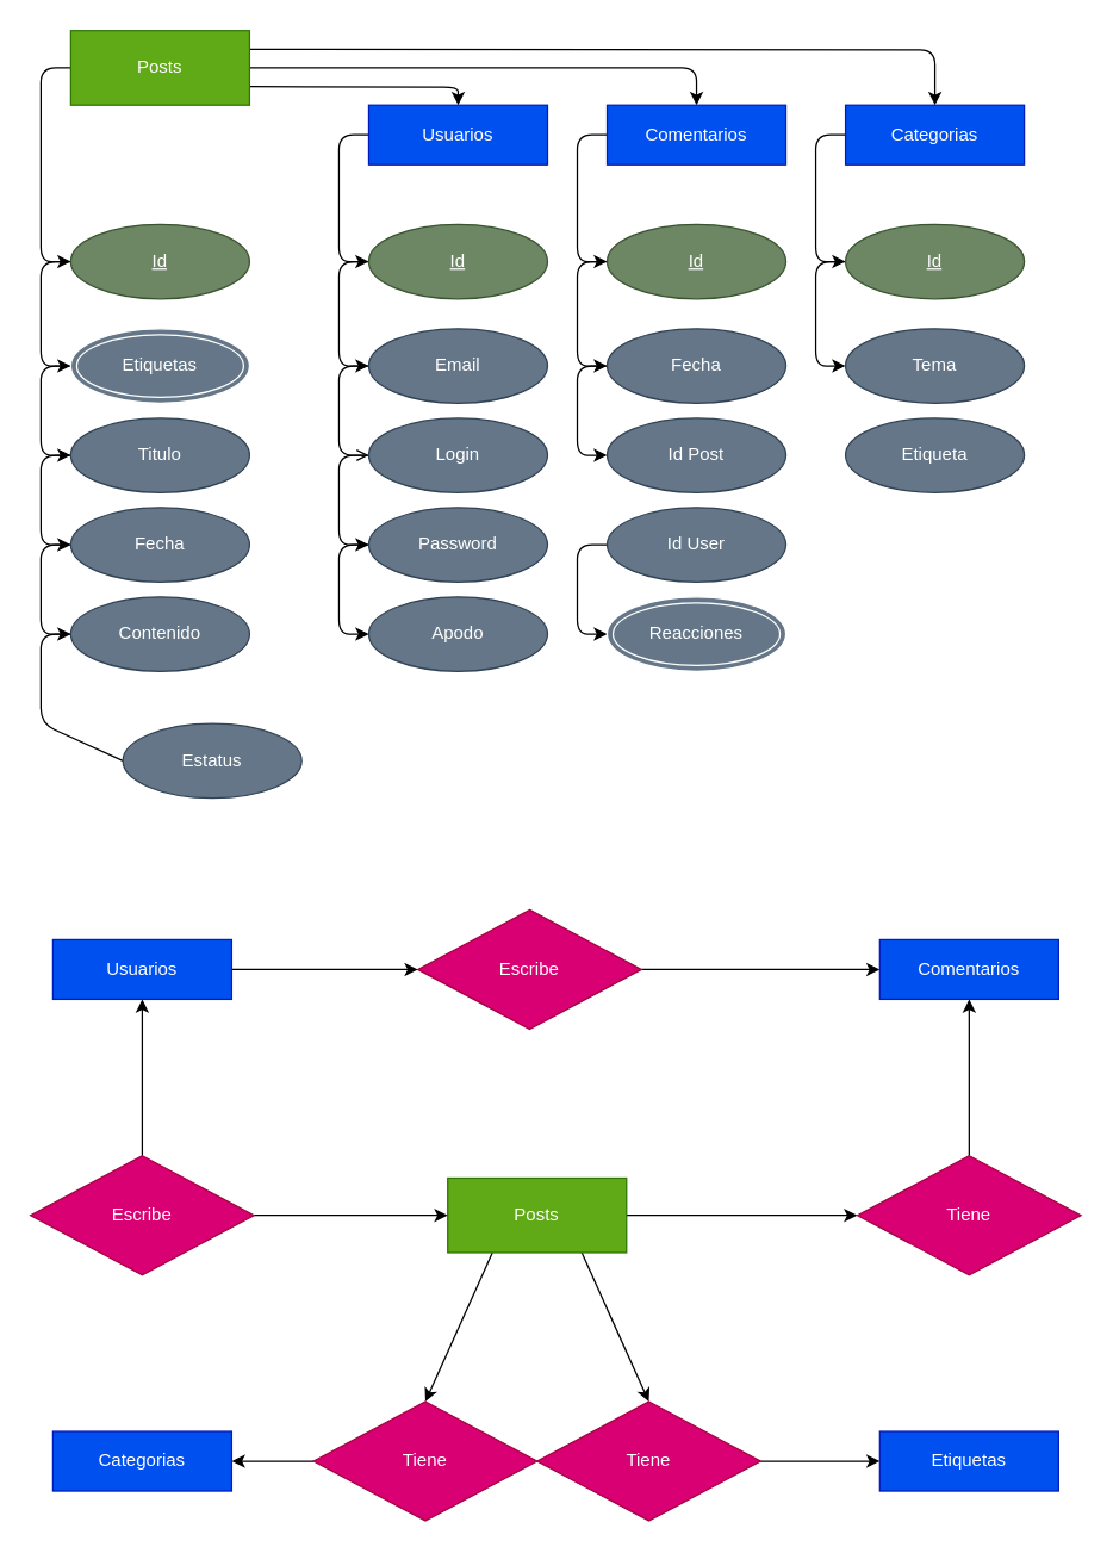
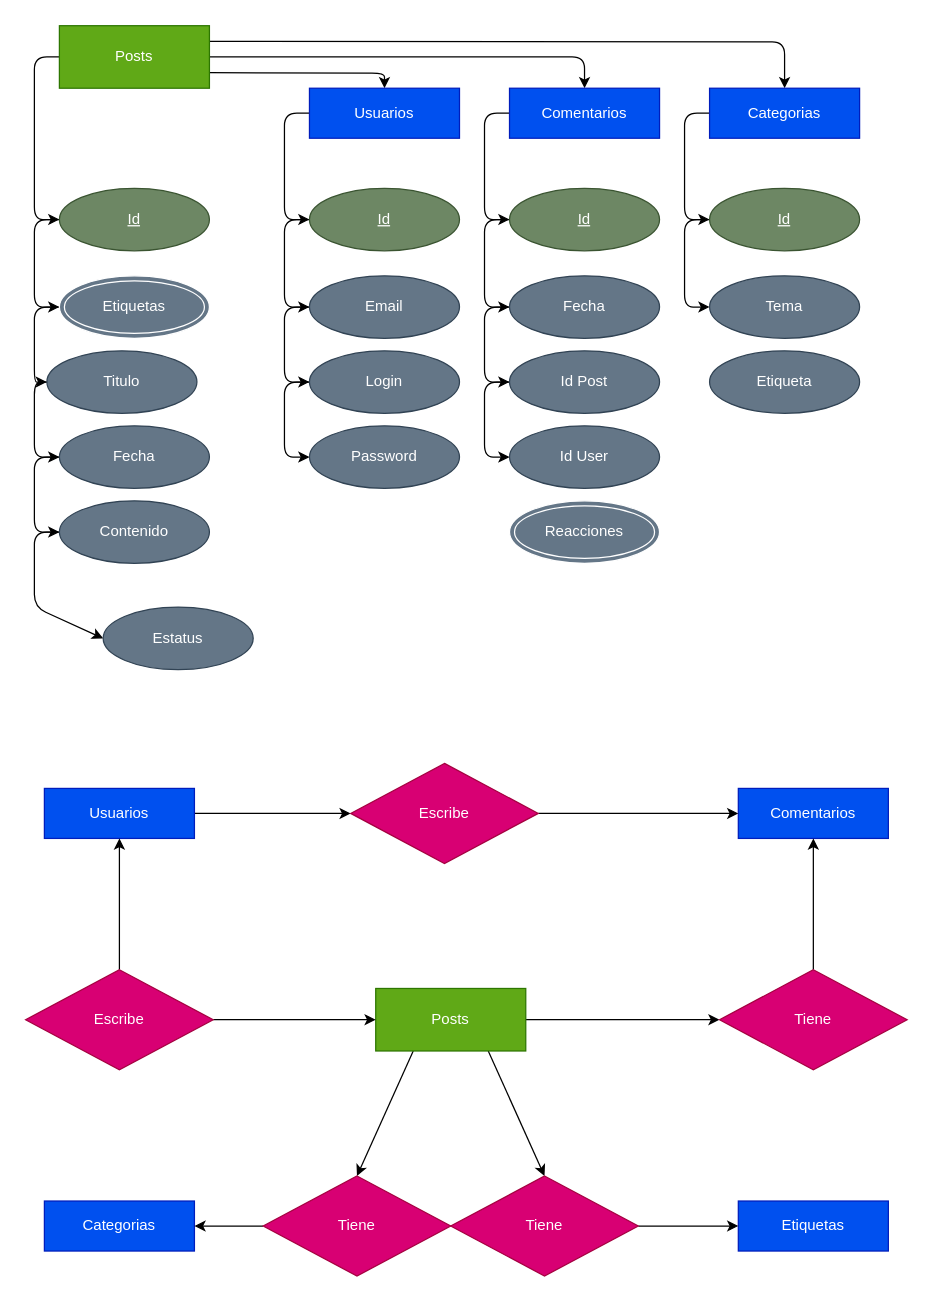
  <mxCell id="0" />
  <mxCell id="1" parent="0" />
  <mxCell id="2" style="edgeStyle=none;html=1;exitX=1;exitY=0.25;exitDx=0;exitDy=0;entryX=0.5;entryY=0;entryDx=0;entryDy=0;" parent="1" source="6" target="12" edge="1"><mxGeometry relative="1" as="geometry"><mxPoint x="727" y="50" as="targetPoint" /><Array as="points"><mxPoint x="627" y="33" /></Array></mxGeometry></mxCell>
  <mxCell id="3" style="edgeStyle=none;html=1;exitX=1;exitY=0.5;exitDx=0;exitDy=0;entryX=0.5;entryY=0;entryDx=0;entryDy=0;" parent="1" source="6" target="10" edge="1"><mxGeometry relative="1" as="geometry"><Array as="points"><mxPoint x="467" y="45" /></Array></mxGeometry></mxCell>
  <mxCell id="4" style="edgeStyle=none;html=1;exitX=1;exitY=0.75;exitDx=0;exitDy=0;entryX=0.5;entryY=0;entryDx=0;entryDy=0;" parent="1" source="6" target="8" edge="1"><mxGeometry relative="1" as="geometry"><Array as="points"><mxPoint x="307" y="58" /></Array></mxGeometry></mxCell>
  <mxCell id="5" style="edgeStyle=none;html=1;exitX=0;exitY=0.5;exitDx=0;exitDy=0;entryX=0;entryY=0.5;entryDx=0;entryDy=0;" parent="1" source="6" target="14" edge="1"><mxGeometry relative="1" as="geometry"><Array as="points"><mxPoint x="27" y="45" /><mxPoint x="27" y="175" /></Array></mxGeometry></mxCell>
  <mxCell id="6" value="Posts" style="rounded=0;whiteSpace=wrap;html=1;fillColor=#60a917;fontColor=#ffffff;strokeColor=#2D7600;" parent="1" vertex="1"><mxGeometry x="47" y="20" width="120" height="50" as="geometry" /></mxCell>
  <mxCell id="7" style="edgeStyle=none;html=1;exitX=0;exitY=0.5;exitDx=0;exitDy=0;entryX=0;entryY=0.5;entryDx=0;entryDy=0;" parent="1" source="8" target="16" edge="1"><mxGeometry relative="1" as="geometry"><Array as="points"><mxPoint x="227" y="90" /><mxPoint x="227" y="175" /></Array></mxGeometry></mxCell>
  <mxCell id="8" value="Usuarios" style="rounded=0;whiteSpace=wrap;html=1;fillColor=#0050ef;fontColor=#ffffff;strokeColor=#001DBC;" parent="1" vertex="1"><mxGeometry x="247" y="70" width="120" height="40" as="geometry" /></mxCell>
  <mxCell id="9" style="edgeStyle=none;html=1;exitX=0;exitY=0.5;exitDx=0;exitDy=0;entryX=0;entryY=0.5;entryDx=0;entryDy=0;" parent="1" source="10" target="18" edge="1"><mxGeometry relative="1" as="geometry"><Array as="points"><mxPoint x="387" y="90" /><mxPoint x="387" y="175" /></Array></mxGeometry></mxCell>
  <mxCell id="10" value="Comentarios" style="rounded=0;whiteSpace=wrap;html=1;fillColor=#0050ef;fontColor=#ffffff;strokeColor=#001DBC;" parent="1" vertex="1"><mxGeometry x="407" y="70" width="120" height="40" as="geometry" /></mxCell>
  <mxCell id="11" style="edgeStyle=none;html=1;exitX=0;exitY=0.5;exitDx=0;exitDy=0;entryX=0;entryY=0.5;entryDx=0;entryDy=0;" parent="1" source="12" target="20" edge="1"><mxGeometry relative="1" as="geometry"><Array as="points"><mxPoint x="547" y="90" /><mxPoint x="547" y="175" /></Array></mxGeometry></mxCell>
  <mxCell id="12" value="Categorias" style="rounded=0;whiteSpace=wrap;html=1;fillColor=#0050ef;fontColor=#ffffff;strokeColor=#001DBC;" parent="1" vertex="1"><mxGeometry x="567" y="70" width="120" height="40" as="geometry" /></mxCell>
  <mxCell id="13" style="edgeStyle=none;html=1;exitX=0;exitY=0.5;exitDx=0;exitDy=0;entryX=0;entryY=0.5;entryDx=0;entryDy=0;" parent="1" source="14" target="44" edge="1"><mxGeometry relative="1" as="geometry"><Array as="points"><mxPoint x="27" y="175" /><mxPoint x="27" y="245" /></Array></mxGeometry></mxCell>
  <mxCell id="14" value="&lt;u&gt;Id&lt;/u&gt;" style="ellipse;whiteSpace=wrap;html=1;fillColor=#6d8764;fontColor=#ffffff;strokeColor=#3A5431;" parent="1" vertex="1"><mxGeometry x="47" y="150" width="120" height="50" as="geometry" /></mxCell>
  <mxCell id="15" style="edgeStyle=none;html=1;exitX=0;exitY=0.5;exitDx=0;exitDy=0;entryX=0;entryY=0.5;entryDx=0;entryDy=0;" parent="1" source="16" target="41" edge="1"><mxGeometry relative="1" as="geometry"><Array as="points"><mxPoint x="227" y="175" /><mxPoint x="227" y="245" /></Array></mxGeometry></mxCell>
  <mxCell id="16" value="&lt;u&gt;Id&lt;/u&gt;" style="ellipse;whiteSpace=wrap;html=1;fillColor=#6d8764;fontColor=#ffffff;strokeColor=#3A5431;" parent="1" vertex="1"><mxGeometry x="247" y="150" width="120" height="50" as="geometry" /></mxCell>
  <mxCell id="17" style="edgeStyle=none;html=1;exitX=0;exitY=0.5;exitDx=0;exitDy=0;entryX=0;entryY=0.5;entryDx=0;entryDy=0;" parent="1" source="18" target="34" edge="1"><mxGeometry relative="1" as="geometry"><Array as="points"><mxPoint x="387" y="175" /><mxPoint x="387" y="245" /></Array></mxGeometry></mxCell>
  <mxCell id="18" value="&lt;u&gt;Id&lt;/u&gt;" style="ellipse;whiteSpace=wrap;html=1;fillColor=#6d8764;fontColor=#ffffff;strokeColor=#3A5431;" parent="1" vertex="1"><mxGeometry x="407" y="150" width="120" height="50" as="geometry" /></mxCell>
  <mxCell id="19" style="edgeStyle=none;html=1;exitX=0;exitY=0.5;exitDx=0;exitDy=0;entryX=0;entryY=0.5;entryDx=0;entryDy=0;" parent="1" source="20" target="28" edge="1"><mxGeometry relative="1" as="geometry"><Array as="points"><mxPoint x="547" y="175" /><mxPoint x="547" y="245" /></Array></mxGeometry></mxCell>
  <mxCell id="20" value="&lt;u&gt;Id&lt;/u&gt;" style="ellipse;whiteSpace=wrap;html=1;fillColor=#6d8764;fontColor=#ffffff;strokeColor=#3A5431;" parent="1" vertex="1"><mxGeometry x="567" y="150" width="120" height="50" as="geometry" /></mxCell>
  <mxCell id="21" style="edgeStyle=none;html=1;exitX=0;exitY=0.5;exitDx=0;exitDy=0;entryX=0;entryY=0.5;entryDx=0;entryDy=0;" parent="1" source="22" target="24" edge="1"><mxGeometry relative="1" as="geometry"><Array as="points"><mxPoint x="27" y="305" /><mxPoint x="27" y="365" /></Array></mxGeometry></mxCell>
- <mxCell id="22" value="Titulo" style="ellipse;whiteSpace=wrap;html=1;fillColor=#647687;fontColor=#ffffff;strokeColor=#314354;" parent="1" vertex="1"><mxGeometry x="47" y="280" width="120" height="50" as="geometry" /></mxCell>
+ <mxCell id="22" value="Titulo" style="ellipse;whiteSpace=wrap;html=1;fillColor=#647687;fontColor=#ffffff;strokeColor=#314354;" parent="1" vertex="1"><mxGeometry x="37" y="280" width="120" height="50" as="geometry" /></mxCell>
  <mxCell id="23" style="edgeStyle=none;html=1;exitX=0;exitY=0.5;exitDx=0;exitDy=0;entryX=0;entryY=0.5;entryDx=0;entryDy=0;" parent="1" source="24" target="26" edge="1"><mxGeometry relative="1" as="geometry"><Array as="points"><mxPoint x="27" y="365" /><mxPoint x="27" y="425" /></Array></mxGeometry></mxCell>
  <mxCell id="24" value="Fecha" style="ellipse;whiteSpace=wrap;html=1;fillColor=#647687;fontColor=#ffffff;strokeColor=#314354;" parent="1" vertex="1"><mxGeometry x="47" y="340" width="120" height="50" as="geometry" /></mxCell>
- <mxCell id="25" style="edgeStyle=none;html=1;exitX=0;exitY=0.5;exitDx=0;exitDy=0;entryX=0;entryY=0.5;entryDx=0;entryDy=0;endArrow=none;" parent="1" source="26" target="42" edge="1"><mxGeometry relative="1" as="geometry"><Array as="points"><mxPoint x="27" y="425" /><mxPoint x="27" y="485" /></Array></mxGeometry></mxCell>
+ <mxCell id="25" style="edgeStyle=none;html=1;exitX=0;exitY=0.5;exitDx=0;exitDy=0;entryX=0;entryY=0.5;entryDx=0;entryDy=0;" parent="1" source="26" target="42" edge="1"><mxGeometry relative="1" as="geometry"><Array as="points"><mxPoint x="27" y="425" /><mxPoint x="27" y="485" /></Array></mxGeometry></mxCell>
  <mxCell id="26" value="Contenido" style="ellipse;whiteSpace=wrap;html=1;fillColor=#647687;fontColor=#ffffff;strokeColor=#314354;" parent="1" vertex="1"><mxGeometry x="47" y="400" width="120" height="50" as="geometry" /></mxCell>
  <mxCell id="27" value="Etiqueta" style="ellipse;whiteSpace=wrap;html=1;fillColor=#647687;fontColor=#ffffff;strokeColor=#314354;" parent="1" vertex="1"><mxGeometry x="567" y="280" width="120" height="50" as="geometry" /></mxCell>
  <mxCell id="28" value="Tema" style="ellipse;whiteSpace=wrap;html=1;fillColor=#647687;fontColor=#ffffff;strokeColor=#314354;" parent="1" vertex="1"><mxGeometry x="567" y="220" width="120" height="50" as="geometry" /></mxCell>
- <mxCell id="29" style="edgeStyle=none;html=1;exitX=0;exitY=0.5;exitDx=0;exitDy=0;entryX=0;entryY=0.5;entryDx=0;entryDy=0;" parent="1" source="30" target="45" edge="1"><mxGeometry relative="1" as="geometry"><Array as="points"><mxPoint x="387" y="365" /><mxPoint x="387" y="425" /></Array></mxGeometry></mxCell>
  <mxCell id="30" value="Id User" style="ellipse;whiteSpace=wrap;html=1;fillColor=#647687;fontColor=#ffffff;strokeColor=#314354;" parent="1" vertex="1"><mxGeometry x="407" y="340" width="120" height="50" as="geometry" /></mxCell>
+ <mxCell id="31" style="edgeStyle=none;html=1;exitX=0;exitY=0.5;exitDx=0;exitDy=0;entryX=0;entryY=0.5;entryDx=0;entryDy=0;" parent="1" source="32" target="30" edge="1"><mxGeometry relative="1" as="geometry"><Array as="points"><mxPoint x="387" y="305" /><mxPoint x="387" y="365" /></Array></mxGeometry></mxCell>
  <mxCell id="32" value="Id Post" style="ellipse;whiteSpace=wrap;html=1;fillColor=#647687;fontColor=#ffffff;strokeColor=#314354;" parent="1" vertex="1"><mxGeometry x="407" y="280" width="120" height="50" as="geometry" /></mxCell>
  <mxCell id="33" style="edgeStyle=none;html=1;exitX=0;exitY=0.5;exitDx=0;exitDy=0;entryX=0;entryY=0.5;entryDx=0;entryDy=0;" parent="1" source="34" target="32" edge="1"><mxGeometry relative="1" as="geometry"><Array as="points"><mxPoint x="387" y="245" /><mxPoint x="387" y="305" /></Array></mxGeometry></mxCell>
  <mxCell id="34" value="Fecha" style="ellipse;whiteSpace=wrap;html=1;fillColor=#647687;fontColor=#ffffff;strokeColor=#314354;" parent="1" vertex="1"><mxGeometry x="407" y="220" width="120" height="50" as="geometry" /></mxCell>
- <mxCell id="35" value="Apodo" style="ellipse;whiteSpace=wrap;html=1;fillColor=#647687;fontColor=#ffffff;strokeColor=#314354;" parent="1" vertex="1"><mxGeometry x="247" y="400" width="120" height="50" as="geometry" /></mxCell>
- <mxCell id="36" style="edgeStyle=none;html=1;exitX=0;exitY=0.5;exitDx=0;exitDy=0;entryX=0;entryY=0.5;entryDx=0;entryDy=0;" parent="1" source="37" target="35" edge="1"><mxGeometry relative="1" as="geometry"><Array as="points"><mxPoint x="227" y="365" /><mxPoint x="227" y="425" /></Array></mxGeometry></mxCell>
  <mxCell id="37" value="Password" style="ellipse;whiteSpace=wrap;html=1;fillColor=#647687;fontColor=#ffffff;strokeColor=#314354;" parent="1" vertex="1"><mxGeometry x="247" y="340" width="120" height="50" as="geometry" /></mxCell>
  <mxCell id="38" style="edgeStyle=none;html=1;exitX=0;exitY=0.5;exitDx=0;exitDy=0;entryX=0;entryY=0.5;entryDx=0;entryDy=0;" parent="1" source="39" target="37" edge="1"><mxGeometry relative="1" as="geometry"><Array as="points"><mxPoint x="227" y="305" /><mxPoint x="227" y="365" /></Array></mxGeometry></mxCell>
  <mxCell id="39" value="Login" style="ellipse;whiteSpace=wrap;html=1;fillColor=#647687;fontColor=#ffffff;strokeColor=#314354;" parent="1" vertex="1"><mxGeometry x="247" y="280" width="120" height="50" as="geometry" /></mxCell>
- <mxCell id="40" style="edgeStyle=none;html=1;exitX=0;exitY=0.5;exitDx=0;exitDy=0;entryX=0;entryY=0.5;entryDx=0;entryDy=0;endArrow=open;" parent="1" source="41" target="39" edge="1"><mxGeometry relative="1" as="geometry"><Array as="points"><mxPoint x="227" y="245" /><mxPoint x="227" y="305" /></Array></mxGeometry></mxCell>
+ <mxCell id="40" style="edgeStyle=none;html=1;exitX=0;exitY=0.5;exitDx=0;exitDy=0;entryX=0;entryY=0.5;entryDx=0;entryDy=0;" parent="1" source="41" target="39" edge="1"><mxGeometry relative="1" as="geometry"><Array as="points"><mxPoint x="227" y="245" /><mxPoint x="227" y="305" /></Array></mxGeometry></mxCell>
  <mxCell id="41" value="Email" style="ellipse;whiteSpace=wrap;html=1;fillColor=#647687;fontColor=#ffffff;strokeColor=#314354;" parent="1" vertex="1"><mxGeometry x="247" y="220" width="120" height="50" as="geometry" /></mxCell>
  <mxCell id="42" value="Estatus" style="ellipse;whiteSpace=wrap;html=1;fillColor=#647687;fontColor=#ffffff;strokeColor=#314354;" parent="1" vertex="1"><mxGeometry x="82" y="485" width="120" height="50" as="geometry" /></mxCell>
  <mxCell id="43" style="edgeStyle=none;html=1;exitX=0;exitY=0.5;exitDx=0;exitDy=0;entryX=0;entryY=0.5;entryDx=0;entryDy=0;" parent="1" source="44" target="22" edge="1"><mxGeometry relative="1" as="geometry"><Array as="points"><mxPoint x="27" y="245" /><mxPoint x="27" y="305" /></Array></mxGeometry></mxCell>
  <mxCell id="44" value="Etiquetas" style="ellipse;shape=doubleEllipse;whiteSpace=wrap;html=1;shadow=0;strokeColor=#FFFFFF;fillColor=#647687;fontColor=#ffffff;" parent="1" vertex="1"><mxGeometry x="47" y="220" width="120" height="50" as="geometry" /></mxCell>
  <mxCell id="45" value="Reacciones" style="ellipse;shape=doubleEllipse;whiteSpace=wrap;html=1;shadow=0;strokeColor=#FFFFFF;fillColor=#647687;fontColor=#ffffff;" parent="1" vertex="1"><mxGeometry x="407" y="400" width="120" height="50" as="geometry" /></mxCell>
  <mxCell id="46" style="edgeStyle=none;html=1;exitX=1;exitY=0.5;exitDx=0;exitDy=0;entryX=0;entryY=0.5;entryDx=0;entryDy=0;" edge="1" parent="1" source="49" target="63"><mxGeometry relative="1" as="geometry" /></mxCell>
  <mxCell id="47" style="edgeStyle=none;html=1;exitX=0.25;exitY=1;exitDx=0;exitDy=0;entryX=0.5;entryY=0;entryDx=0;entryDy=0;" edge="1" parent="1" source="49" target="59"><mxGeometry relative="1" as="geometry" /></mxCell>
  <mxCell id="48" style="edgeStyle=none;html=1;exitX=0.75;exitY=1;exitDx=0;exitDy=0;entryX=0.5;entryY=0;entryDx=0;entryDy=0;" edge="1" parent="1" source="49" target="65"><mxGeometry relative="1" as="geometry" /></mxCell>
  <mxCell id="49" value="Posts" style="rounded=0;whiteSpace=wrap;html=1;fillColor=#60a917;fontColor=#ffffff;strokeColor=#2D7600;" vertex="1" parent="1"><mxGeometry x="300" y="790" width="120" height="50" as="geometry" /></mxCell>
  <mxCell id="50" style="edgeStyle=none;html=1;exitX=1;exitY=0.5;exitDx=0;exitDy=0;entryX=0;entryY=0.5;entryDx=0;entryDy=0;" edge="1" parent="1" source="51" target="61"><mxGeometry relative="1" as="geometry" /></mxCell>
  <mxCell id="51" value="Usuarios" style="rounded=0;whiteSpace=wrap;html=1;fillColor=#0050ef;fontColor=#ffffff;strokeColor=#001DBC;" vertex="1" parent="1"><mxGeometry x="35" y="630" width="120" height="40" as="geometry" /></mxCell>
  <mxCell id="52" value="Comentarios" style="rounded=0;whiteSpace=wrap;html=1;fillColor=#0050ef;fontColor=#ffffff;strokeColor=#001DBC;" vertex="1" parent="1"><mxGeometry x="590" y="630" width="120" height="40" as="geometry" /></mxCell>
  <mxCell id="53" value="Categorias" style="rounded=0;whiteSpace=wrap;html=1;fillColor=#0050ef;fontColor=#ffffff;strokeColor=#001DBC;" vertex="1" parent="1"><mxGeometry x="35" y="960" width="120" height="40" as="geometry" /></mxCell>
  <mxCell id="54" value="Etiquetas" style="rounded=0;whiteSpace=wrap;html=1;fillColor=#0050ef;fontColor=#ffffff;strokeColor=#001DBC;" vertex="1" parent="1"><mxGeometry x="590" y="960" width="120" height="40" as="geometry" /></mxCell>
  <mxCell id="55" style="edgeStyle=none;html=1;exitX=1;exitY=0.5;exitDx=0;exitDy=0;entryX=0;entryY=0.5;entryDx=0;entryDy=0;" edge="1" parent="1" source="57" target="49"><mxGeometry relative="1" as="geometry" /></mxCell>
  <mxCell id="56" style="edgeStyle=none;html=1;exitX=0.5;exitY=0;exitDx=0;exitDy=0;entryX=0.5;entryY=1;entryDx=0;entryDy=0;" edge="1" parent="1" source="57" target="51"><mxGeometry relative="1" as="geometry" /></mxCell>
  <mxCell id="57" value="Escribe" style="rhombus;whiteSpace=wrap;html=1;fillColor=#d80073;fontColor=#ffffff;strokeColor=#A50040;" vertex="1" parent="1"><mxGeometry x="20" y="775" width="150" height="80" as="geometry" /></mxCell>
  <mxCell id="58" style="edgeStyle=none;html=1;exitX=0;exitY=0.5;exitDx=0;exitDy=0;entryX=1;entryY=0.5;entryDx=0;entryDy=0;" edge="1" parent="1" source="59" target="53"><mxGeometry relative="1" as="geometry" /></mxCell>
  <mxCell id="59" value="Tiene" style="rhombus;whiteSpace=wrap;html=1;fillColor=#d80073;fontColor=#ffffff;strokeColor=#A50040;" vertex="1" parent="1"><mxGeometry x="210" y="940" width="150" height="80" as="geometry" /></mxCell>
  <mxCell id="60" style="edgeStyle=none;html=1;exitX=1;exitY=0.5;exitDx=0;exitDy=0;entryX=0;entryY=0.5;entryDx=0;entryDy=0;" edge="1" parent="1" source="61" target="52"><mxGeometry relative="1" as="geometry" /></mxCell>
  <mxCell id="61" value="Escribe" style="rhombus;whiteSpace=wrap;html=1;fillColor=#d80073;fontColor=#ffffff;strokeColor=#A50040;" vertex="1" parent="1"><mxGeometry x="280" y="610" width="150" height="80" as="geometry" /></mxCell>
  <mxCell id="62" style="edgeStyle=none;html=1;exitX=0.5;exitY=0;exitDx=0;exitDy=0;entryX=0.5;entryY=1;entryDx=0;entryDy=0;" edge="1" parent="1" source="63" target="52"><mxGeometry relative="1" as="geometry" /></mxCell>
  <mxCell id="63" value="Tiene" style="rhombus;whiteSpace=wrap;html=1;fillColor=#d80073;fontColor=#ffffff;strokeColor=#A50040;" vertex="1" parent="1"><mxGeometry x="575" y="775" width="150" height="80" as="geometry" /></mxCell>
  <mxCell id="64" style="edgeStyle=none;html=1;exitX=1;exitY=0.5;exitDx=0;exitDy=0;entryX=0;entryY=0.5;entryDx=0;entryDy=0;" edge="1" parent="1" source="65" target="54"><mxGeometry relative="1" as="geometry" /></mxCell>
  <mxCell id="65" value="Tiene" style="rhombus;whiteSpace=wrap;html=1;fillColor=#d80073;fontColor=#ffffff;strokeColor=#A50040;" vertex="1" parent="1"><mxGeometry x="360" y="940" width="150" height="80" as="geometry" /></mxCell>
